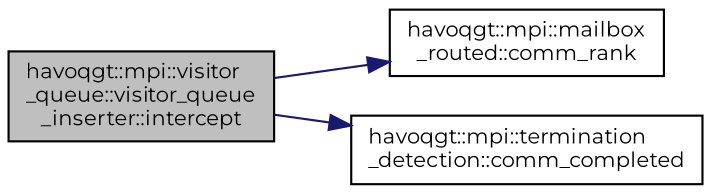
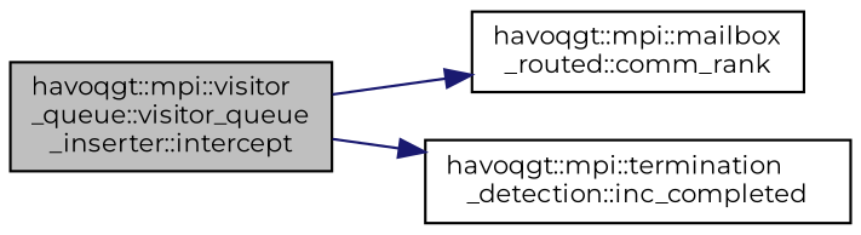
  digraph {
    rankdir=LR
    fontname=Montserrat
    node [color=black fillcolor=white fontname=Montserrat fontsize=10 shape=record style=filled]
    edge [color=midnightblue fontname=Montserrat fontsize=10 labelfontname=Helvetica labelfontsize=10 style=solid]
    n1 [fillcolor=grey75 fontcolor=black height=0.2 label="havoqgt::mpi::visitor\l_queue::visitor_queue\l_inserter::intercept" width=0.4]
    n2 [height=0.2 label="havoqgt::mpi::mailbox\l_routed::comm_rank" width=0.4]
-   n3 [height=0.2 label="havoqgt::mpi::termination\l_detection::comm_completed" width=0.4]
+   n3 [height=0.2 label="havoqgt::mpi::termination\l_detection::inc_completed" width=0.4]
    n1 -> n2
    n1 -> n3
  }
